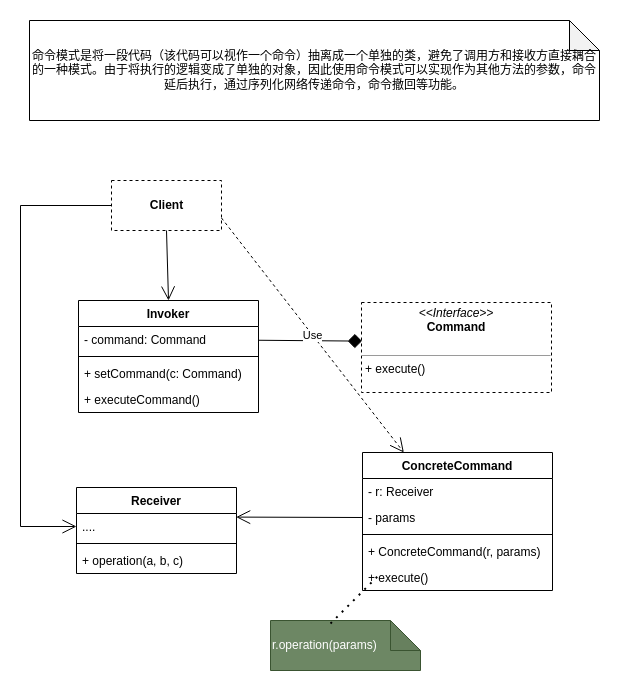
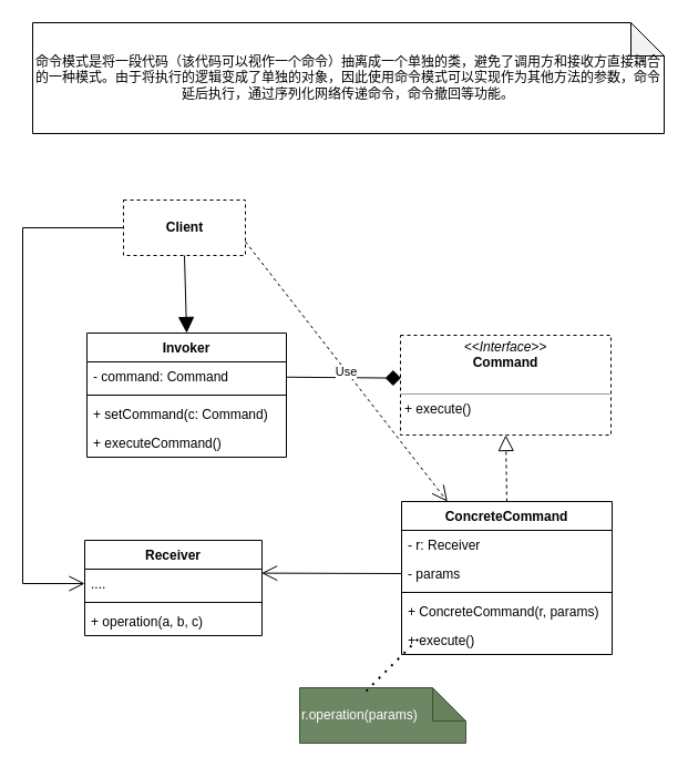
  <mxCell id="0" />
  <mxCell id="1" parent="0" />
  <mxCell id="2" value="命令模式是将一段代码（该代码可以视作一个命令）抽离成一个单独的类，避免了调用方和接收方直接耦合的一种模式。由于将执行的逻辑变成了单独的对象，因此使用命令模式可以实现作为其他方法的参数，命令延后执行，通过序列化网络传递命令，命令撤回等功能。" style="shape=note;whiteSpace=wrap;html=1;backgroundOutline=1;darkOpacity=0.05;" vertex="1" parent="1"><mxGeometry x="29" y="20" width="570" height="100" as="geometry" /></mxCell>
  <mxCell id="3" value="ConcreteCommand" style="swimlane;fontStyle=1;align=center;verticalAlign=top;childLayout=stackLayout;horizontal=1;startSize=26;horizontalStack=0;resizeParent=1;resizeParentMax=0;resizeLast=0;collapsible=1;marginBottom=0;" vertex="1" parent="1"><mxGeometry x="362" y="452" width="190" height="138" as="geometry" /></mxCell>
  <mxCell id="4" value="- r: Receiver" style="text;strokeColor=none;fillColor=none;align=left;verticalAlign=top;spacingLeft=4;spacingRight=4;overflow=hidden;rotatable=0;points=[[0,0.5],[1,0.5]];portConstraint=eastwest;" vertex="1" parent="3"><mxGeometry y="26" width="190" height="26" as="geometry" /></mxCell>
  <mxCell id="5" value="- params" style="text;strokeColor=none;fillColor=none;align=left;verticalAlign=top;spacingLeft=4;spacingRight=4;overflow=hidden;rotatable=0;points=[[0,0.5],[1,0.5]];portConstraint=eastwest;" vertex="1" parent="3"><mxGeometry y="52" width="190" height="26" as="geometry" /></mxCell>
  <mxCell id="6" value="" style="line;strokeWidth=1;fillColor=none;align=left;verticalAlign=middle;spacingTop=-1;spacingLeft=3;spacingRight=3;rotatable=0;labelPosition=right;points=[];portConstraint=eastwest;strokeColor=inherit;" vertex="1" parent="3"><mxGeometry y="78" width="190" height="8" as="geometry" /></mxCell>
  <mxCell id="7" value="+ ConcreteCommand(r, params)" style="text;strokeColor=none;fillColor=none;align=left;verticalAlign=top;spacingLeft=4;spacingRight=4;overflow=hidden;rotatable=0;points=[[0,0.5],[1,0.5]];portConstraint=eastwest;" vertex="1" parent="3"><mxGeometry y="86" width="190" height="26" as="geometry" /></mxCell>
  <mxCell id="8" value="+ execute()" style="text;strokeColor=none;fillColor=none;align=left;verticalAlign=top;spacingLeft=4;spacingRight=4;overflow=hidden;rotatable=0;points=[[0,0.5],[1,0.5]];portConstraint=eastwest;" vertex="1" parent="3"><mxGeometry y="112" width="190" height="26" as="geometry" /></mxCell>
  <mxCell id="9" value="&lt;p style=&quot;margin:0px;margin-top:4px;text-align:center;&quot;&gt;&lt;i&gt;&amp;lt;&amp;lt;Interface&amp;gt;&amp;gt;&lt;/i&gt;&lt;br&gt;&lt;b&gt;Command&lt;/b&gt;&lt;/p&gt;&lt;br&gt;&lt;hr size=&quot;1&quot;&gt;&lt;p style=&quot;margin:0px;margin-left:4px;&quot;&gt;+ execute()&lt;br&gt;&lt;/p&gt;" style="verticalAlign=top;align=left;overflow=fill;fontSize=12;fontFamily=Helvetica;html=1;dashed=1;" vertex="1" parent="1"><mxGeometry x="361" y="302" width="190" height="90" as="geometry" /></mxCell>
+ <mxCell id="10" value="" style="endArrow=block;dashed=1;endFill=0;endSize=12;html=1;rounded=0;exitX=0.5;exitY=0;exitDx=0;exitDy=0;entryX=0.5;entryY=1;entryDx=0;entryDy=0;" edge="1" parent="1" source="3" target="9"><mxGeometry width="160" relative="1" as="geometry"><mxPoint x="456" y="422" as="sourcePoint" /><mxPoint x="616" y="422" as="targetPoint" /></mxGeometry></mxCell>
  <mxCell id="11" value="Receiver" style="swimlane;fontStyle=1;align=center;verticalAlign=top;childLayout=stackLayout;horizontal=1;startSize=26;horizontalStack=0;resizeParent=1;resizeParentMax=0;resizeLast=0;collapsible=1;marginBottom=0;" vertex="1" parent="1"><mxGeometry x="76" y="487" width="160" height="86" as="geometry" /></mxCell>
  <mxCell id="12" value="...." style="text;strokeColor=none;fillColor=none;align=left;verticalAlign=top;spacingLeft=4;spacingRight=4;overflow=hidden;rotatable=0;points=[[0,0.5],[1,0.5]];portConstraint=eastwest;" vertex="1" parent="11"><mxGeometry y="26" width="160" height="26" as="geometry" /></mxCell>
  <mxCell id="13" value="" style="line;strokeWidth=1;fillColor=none;align=left;verticalAlign=middle;spacingTop=-1;spacingLeft=3;spacingRight=3;rotatable=0;labelPosition=right;points=[];portConstraint=eastwest;strokeColor=inherit;" vertex="1" parent="11"><mxGeometry y="52" width="160" height="8" as="geometry" /></mxCell>
  <mxCell id="14" value="+ operation(a, b, c)" style="text;strokeColor=none;fillColor=none;align=left;verticalAlign=top;spacingLeft=4;spacingRight=4;overflow=hidden;rotatable=0;points=[[0,0.5],[1,0.5]];portConstraint=eastwest;" vertex="1" parent="11"><mxGeometry y="60" width="160" height="26" as="geometry" /></mxCell>
  <mxCell id="15" value="" style="endArrow=open;endFill=1;endSize=12;html=1;rounded=0;exitX=0;exitY=0.5;exitDx=0;exitDy=0;entryX=0.998;entryY=0.138;entryDx=0;entryDy=0;entryPerimeter=0;" edge="1" parent="1" source="5" target="12"><mxGeometry width="160" relative="1" as="geometry"><mxPoint x="236" y="492" as="sourcePoint" /><mxPoint x="236" y="580" as="targetPoint" /></mxGeometry></mxCell>
  <mxCell id="16" value="Invoker" style="swimlane;fontStyle=1;align=center;verticalAlign=top;childLayout=stackLayout;horizontal=1;startSize=26;horizontalStack=0;resizeParent=1;resizeParentMax=0;resizeLast=0;collapsible=1;marginBottom=0;" vertex="1" parent="1"><mxGeometry x="78" y="300" width="180" height="112" as="geometry" /></mxCell>
  <mxCell id="17" value="- command: Command" style="text;strokeColor=none;fillColor=none;align=left;verticalAlign=top;spacingLeft=4;spacingRight=4;overflow=hidden;rotatable=0;points=[[0,0.5],[1,0.5]];portConstraint=eastwest;" vertex="1" parent="16"><mxGeometry y="26" width="180" height="26" as="geometry" /></mxCell>
  <mxCell id="18" value="" style="line;strokeWidth=1;fillColor=none;align=left;verticalAlign=middle;spacingTop=-1;spacingLeft=3;spacingRight=3;rotatable=0;labelPosition=right;points=[];portConstraint=eastwest;strokeColor=inherit;" vertex="1" parent="16"><mxGeometry y="52" width="180" height="8" as="geometry" /></mxCell>
  <mxCell id="19" value="+ setCommand(c: Command)" style="text;strokeColor=none;fillColor=none;align=left;verticalAlign=top;spacingLeft=4;spacingRight=4;overflow=hidden;rotatable=0;points=[[0,0.5],[1,0.5]];portConstraint=eastwest;" vertex="1" parent="16"><mxGeometry y="60" width="180" height="26" as="geometry" /></mxCell>
  <mxCell id="20" value="+ executeCommand()" style="text;strokeColor=none;fillColor=none;align=left;verticalAlign=top;spacingLeft=4;spacingRight=4;overflow=hidden;rotatable=0;points=[[0,0.5],[1,0.5]];portConstraint=eastwest;" vertex="1" parent="16"><mxGeometry y="86" width="180" height="26" as="geometry" /></mxCell>
  <mxCell id="21" value="" style="endArrow=diamond;endFill=1;endSize=12;html=1;rounded=0;entryX=0.003;entryY=0.429;entryDx=0;entryDy=0;entryPerimeter=0;" edge="1" parent="1" source="17" target="9"><mxGeometry width="160" relative="1" as="geometry"><mxPoint x="246" y="341" as="sourcePoint" /><mxPoint x="406" y="341" as="targetPoint" /></mxGeometry></mxCell>
  <mxCell id="22" value="Client" style="html=1;fontStyle=1;dashed=1;" vertex="1" parent="1"><mxGeometry x="111" y="180" width="110" height="50" as="geometry" /></mxCell>
- <mxCell id="23" value="" style="endArrow=open;endFill=1;endSize=12;html=1;rounded=0;exitX=0.5;exitY=1;exitDx=0;exitDy=0;entryX=0.5;entryY=0;entryDx=0;entryDy=0;" edge="1" parent="1" source="22" target="16"><mxGeometry width="160" relative="1" as="geometry"><mxPoint x="280" y="220" as="sourcePoint" /><mxPoint x="440" y="220" as="targetPoint" /></mxGeometry></mxCell>
+ <mxCell id="23" value="" style="endArrow=block;endFill=1;endSize=12;html=1;rounded=0;exitX=0.5;exitY=1;exitDx=0;exitDy=0;entryX=0.5;entryY=0;entryDx=0;entryDy=0;" edge="1" parent="1" source="22" target="16"><mxGeometry width="160" relative="1" as="geometry"><mxPoint x="280" y="220" as="sourcePoint" /><mxPoint x="440" y="220" as="targetPoint" /></mxGeometry></mxCell>
  <mxCell id="24" value="r.operation(params)" style="shape=note;whiteSpace=wrap;html=1;backgroundOutline=1;darkOpacity=0.05;align=left;fillColor=#6d8764;fontColor=#ffffff;strokeColor=#3A5431;" vertex="1" parent="1"><mxGeometry x="270" y="620" width="150" height="50" as="geometry" /></mxCell>
  <mxCell id="25" value="" style="endArrow=none;dashed=1;html=1;dashPattern=1 3;strokeWidth=2;rounded=0;" edge="1" parent="1"><mxGeometry width="50" height="50" relative="1" as="geometry"><mxPoint x="330" y="623" as="sourcePoint" /><mxPoint x="380" y="573" as="targetPoint" /></mxGeometry></mxCell>
  <mxCell id="26" value="Use" style="endArrow=open;endSize=12;dashed=1;html=1;rounded=0;exitX=1;exitY=0.75;exitDx=0;exitDy=0;" edge="1" parent="1" source="22" target="3"><mxGeometry width="160" relative="1" as="geometry"><mxPoint x="270" y="240" as="sourcePoint" /><mxPoint x="430" y="240" as="targetPoint" /></mxGeometry></mxCell>
  <mxCell id="27" value="" style="endArrow=open;endFill=1;endSize=12;html=1;rounded=0;entryX=0;entryY=0.5;entryDx=0;entryDy=0;exitX=0;exitY=0.5;exitDx=0;exitDy=0;" edge="1" parent="1" source="22" target="12"><mxGeometry width="160" relative="1" as="geometry"><mxPoint x="-80" y="430" as="sourcePoint" /><mxPoint x="80" y="430" as="targetPoint" /><Array as="points"><mxPoint x="20" y="205" /><mxPoint x="20" y="526" /></Array></mxGeometry></mxCell>
